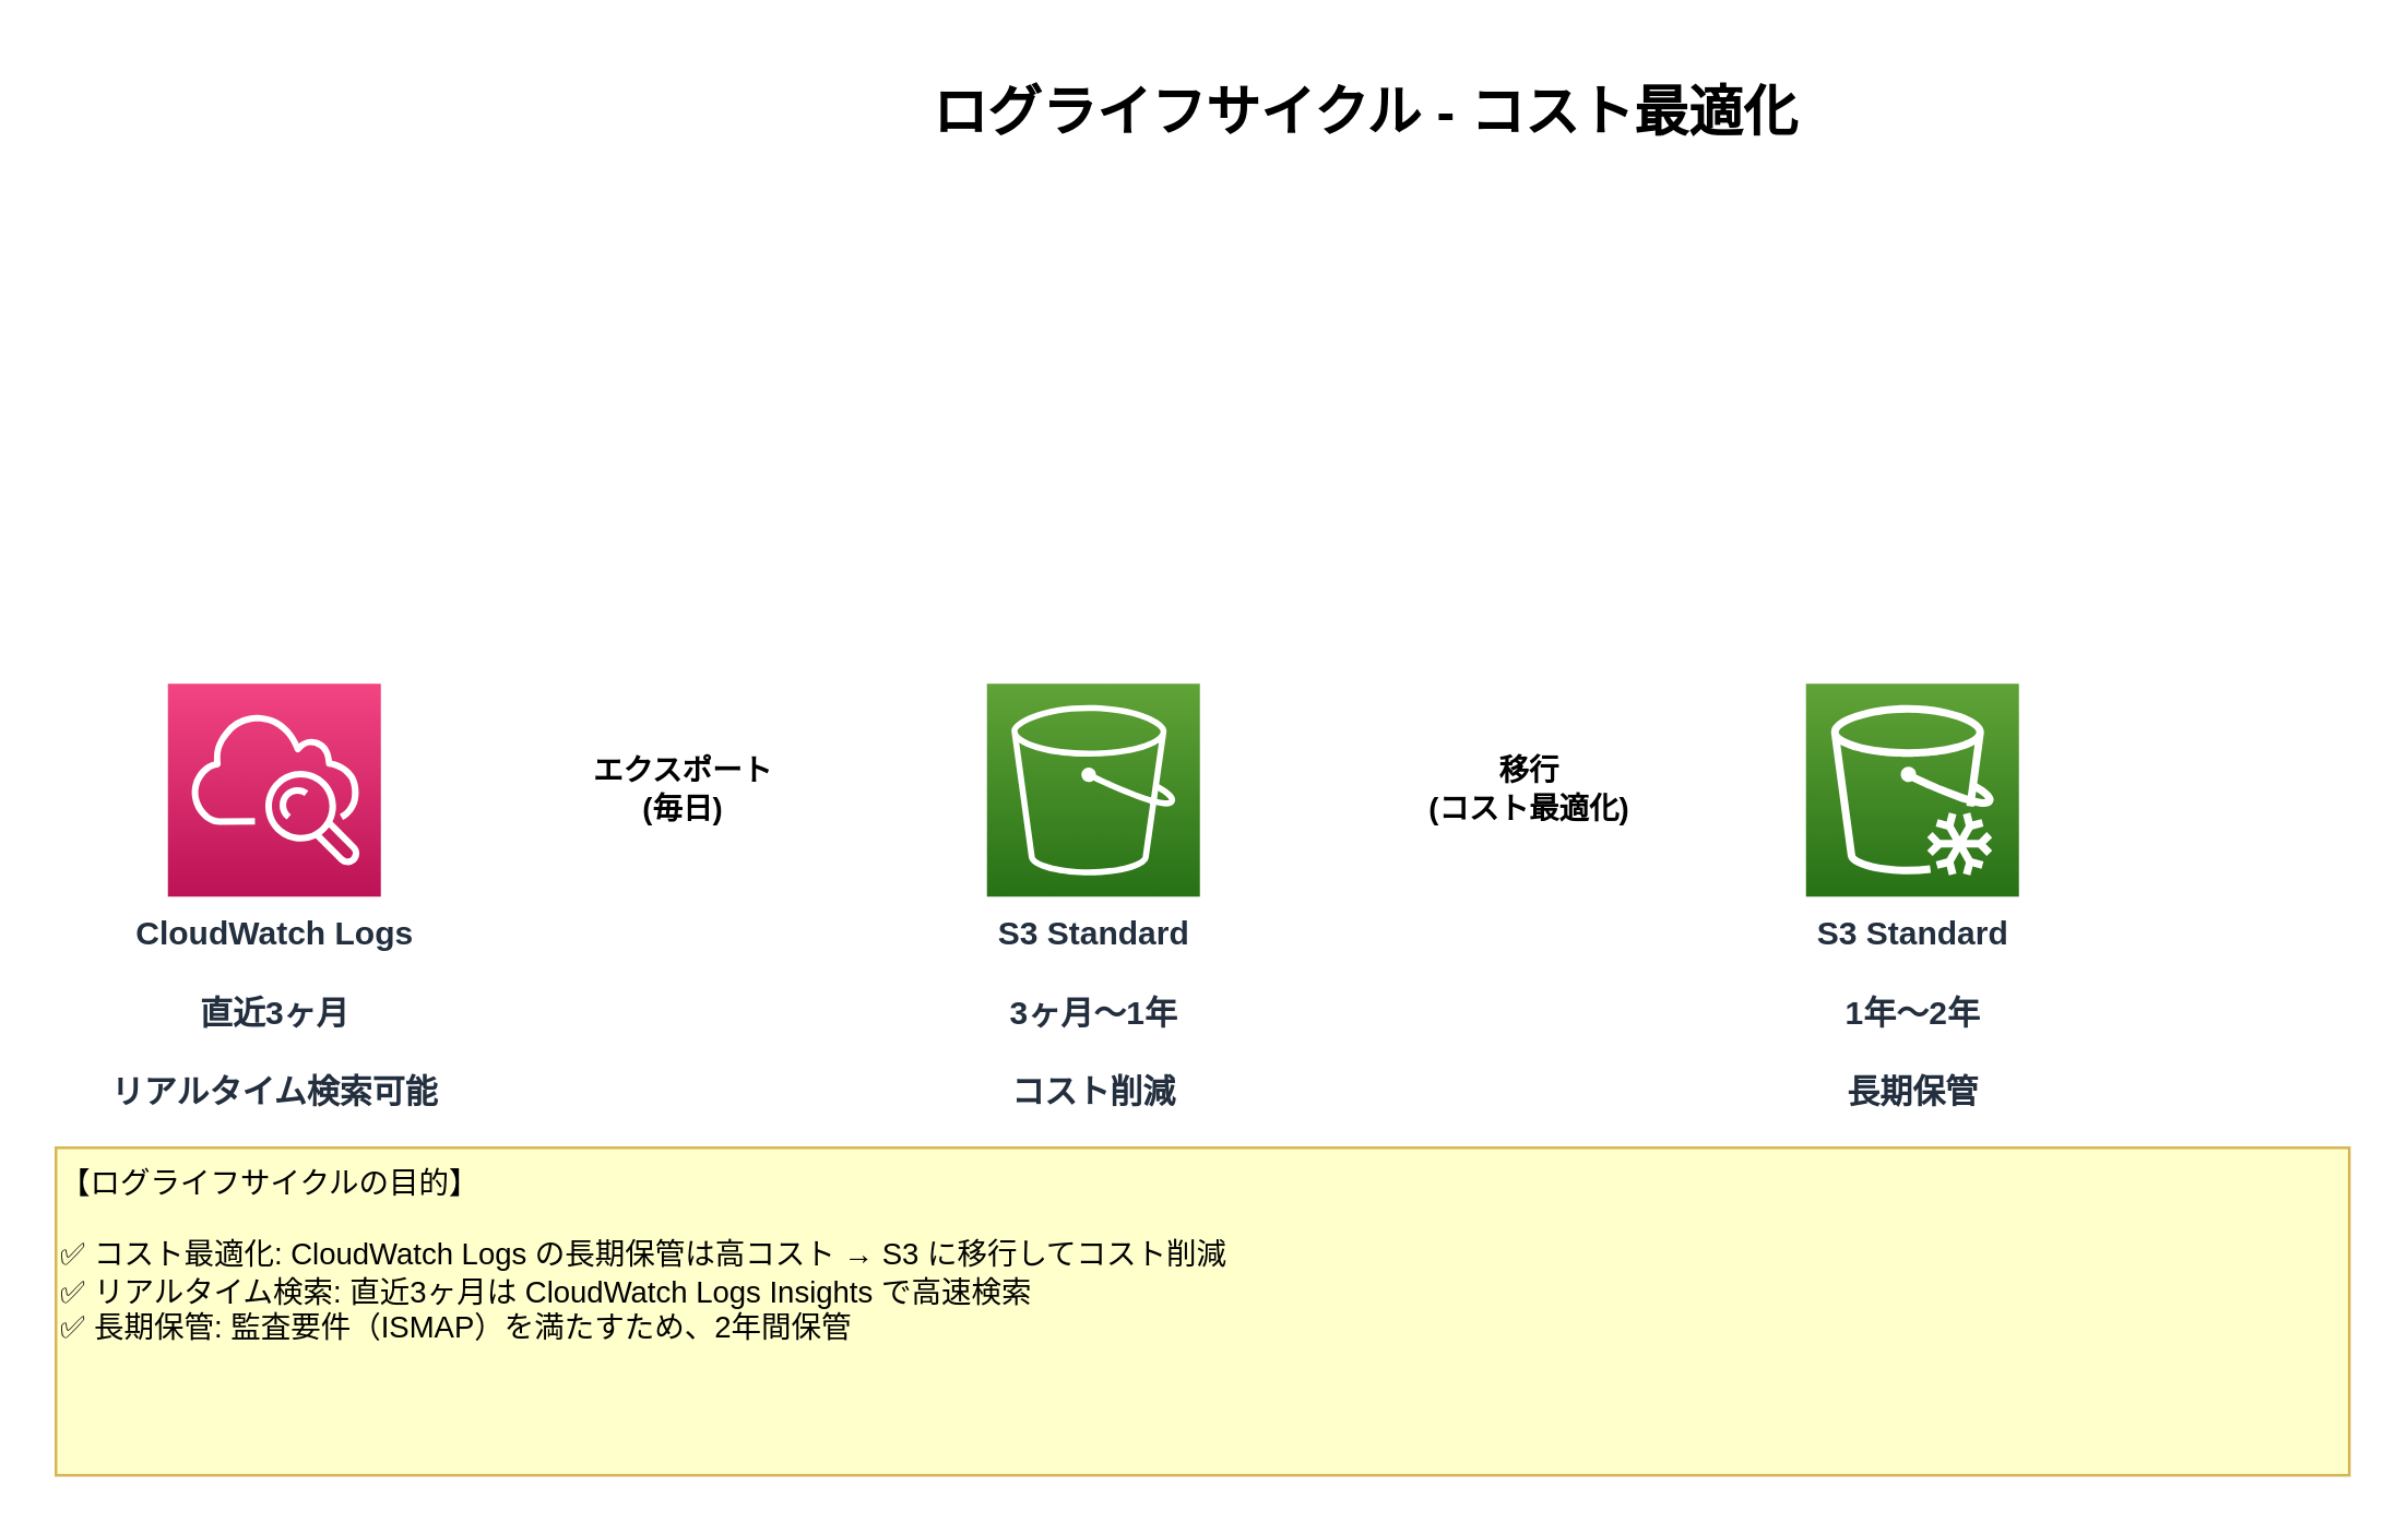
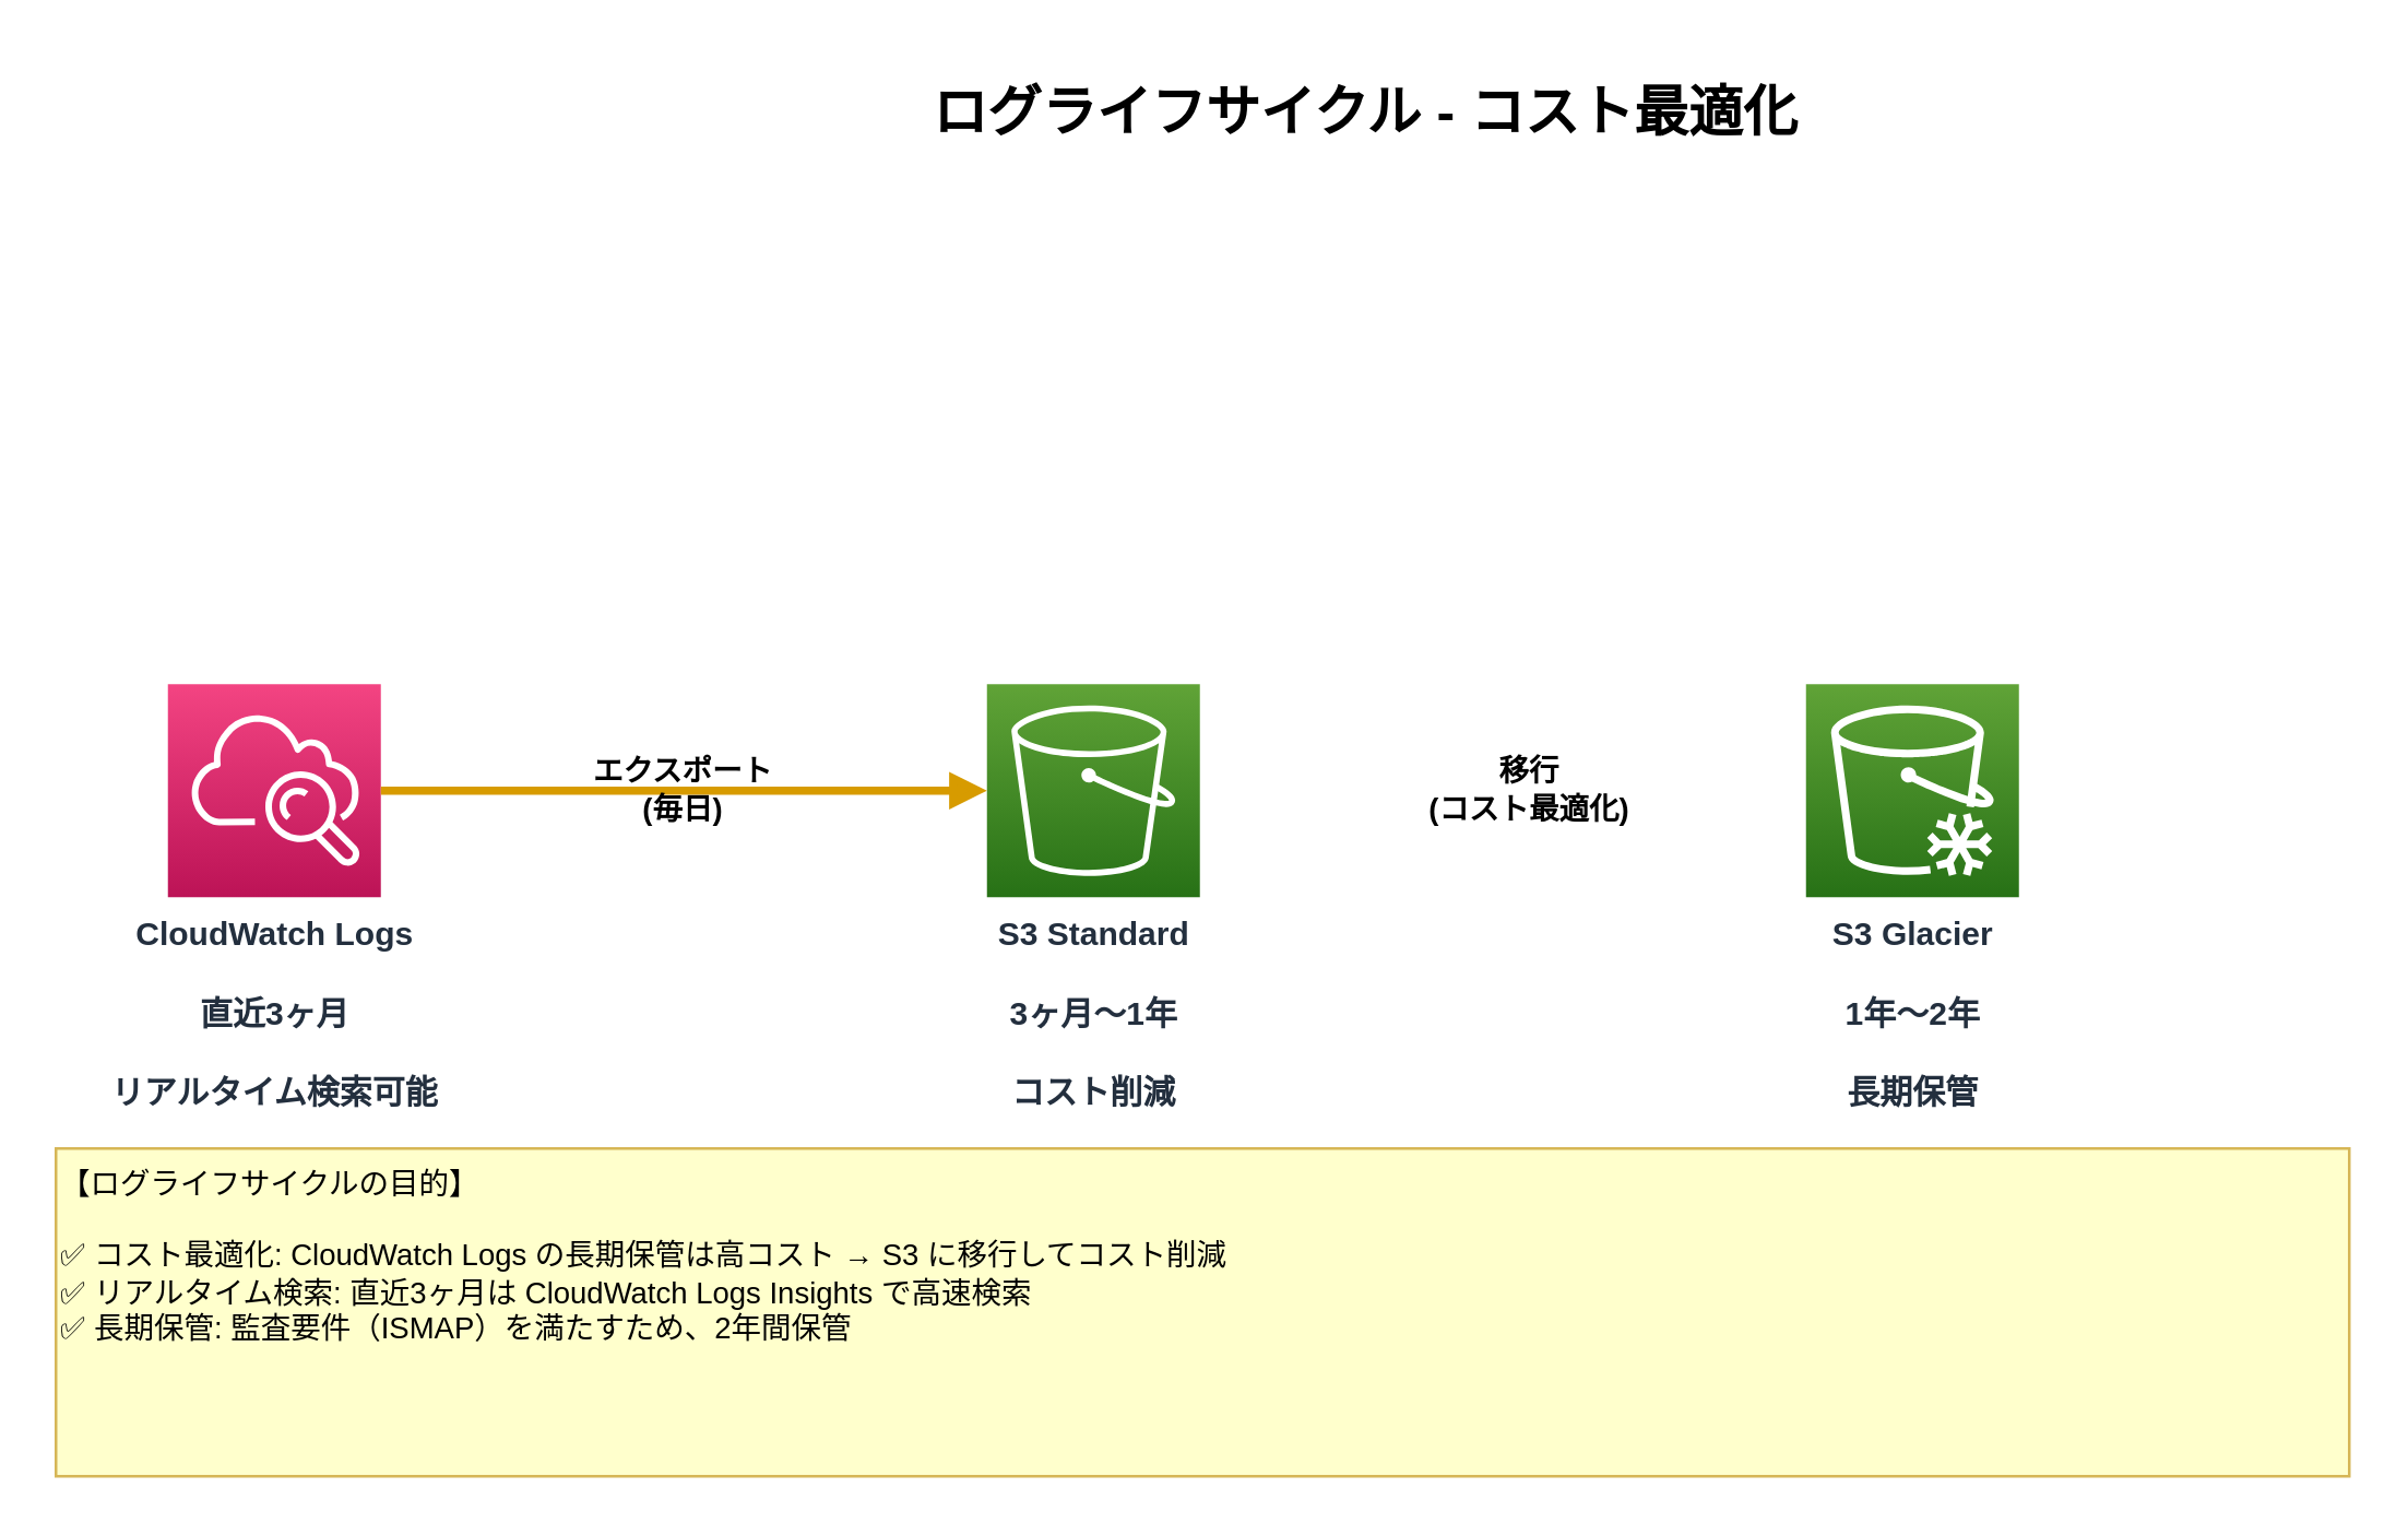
  <mxCell id="0" />
  <mxCell id="1" parent="0" />
  <mxCell id="2" value="ログライフサイクル - コスト最適化" style="text;html=1;strokeColor=none;fillColor=none;align=center;verticalAlign=middle;whiteSpace=wrap;rounded=0;fontSize=20;fontStyle=1" vertex="1" parent="1"><mxGeometry x="200" y="20" width="600" height="40" as="geometry" /></mxCell>
  <mxCell id="3" value="CloudWatch Logs&#10;&#10;直近3ヶ月&#10;&#10;リアルタイム検索可能" style="sketch=0;points=[[0,0,0],[0.25,0,0],[0.5,0,0],[0.75,0,0],[1,0,0],[0,1,0],[0.25,1,0],[0.5,1,0],[0.75,1,0],[1,1,0],[0,0.25,0],[0,0.5,0],[0,0.75,0],[1,0.25,0],[1,0.5,0],[1,0.75,0]];outlineConnect=0;fontColor=#232F3E;gradientColor=#F34482;gradientDirection=north;fillColor=#BC1356;strokeColor=#ffffff;dashed=0;verticalLabelPosition=bottom;verticalAlign=top;align=center;html=1;fontSize=12;fontStyle=1;aspect=fixed;shape=mxgraph.aws4.resourceIcon;resIcon=mxgraph.aws4.cloudwatch;" vertex="1" parent="1"><mxGeometry x="61" y="250" width="78" height="78" as="geometry" /></mxCell>
  <mxCell id="4" value="S3 Standard&#10;&#10;3ヶ月～1年&#10;&#10;コスト削減" style="sketch=0;points=[[0,0,0],[0.25,0,0],[0.5,0,0],[0.75,0,0],[1,0,0],[0,1,0],[0.25,1,0],[0.5,1,0],[0.75,1,0],[1,1,0],[0,0.25,0],[0,0.5,0],[0,0.75,0],[1,0.25,0],[1,0.5,0],[1,0.75,0]];outlineConnect=0;fontColor=#232F3E;gradientColor=#60A337;gradientDirection=north;fillColor=#277116;strokeColor=#ffffff;dashed=0;verticalLabelPosition=bottom;verticalAlign=top;align=center;html=1;fontSize=12;fontStyle=1;aspect=fixed;shape=mxgraph.aws4.resourceIcon;resIcon=mxgraph.aws4.s3;" vertex="1" parent="1"><mxGeometry x="361" y="250" width="78" height="78" as="geometry" /></mxCell>
- <mxCell id="5" value="S3 Standard&#10;&#10;1年～2年&#10;&#10;長期保管" style="sketch=0;points=[[0,0,0],[0.25,0,0],[0.5,0,0],[0.75,0,0],[1,0,0],[0,1,0],[0.25,1,0],[0.5,1,0],[0.75,1,0],[1,1,0],[0,0.25,0],[0,0.5,0],[0,0.75,0],[1,0.25,0],[1,0.5,0],[1,0.75,0]];outlineConnect=0;fontColor=#232F3E;gradientColor=#60A337;gradientDirection=north;fillColor=#277116;strokeColor=#ffffff;dashed=0;verticalLabelPosition=bottom;verticalAlign=top;align=center;html=1;fontSize=12;fontStyle=1;aspect=fixed;shape=mxgraph.aws4.resourceIcon;resIcon=mxgraph.aws4.glacier;" vertex="1" parent="1"><mxGeometry x="661" y="250" width="78" height="78" as="geometry" /></mxCell>
+ <mxCell id="5" value="S3 Glacier&#10;&#10;1年～2年&#10;&#10;長期保管" style="sketch=0;points=[[0,0,0],[0.25,0,0],[0.5,0,0],[0.75,0,0],[1,0,0],[0,1,0],[0.25,1,0],[0.5,1,0],[0.75,1,0],[1,1,0],[0,0.25,0],[0,0.5,0],[0,0.75,0],[1,0.25,0],[1,0.5,0],[1,0.75,0]];outlineConnect=0;fontColor=#232F3E;gradientColor=#60A337;gradientDirection=north;fillColor=#277116;strokeColor=#ffffff;dashed=0;verticalLabelPosition=bottom;verticalAlign=top;align=center;html=1;fontSize=12;fontStyle=1;aspect=fixed;shape=mxgraph.aws4.resourceIcon;resIcon=mxgraph.aws4.glacier;" vertex="1" parent="1"><mxGeometry x="661" y="250" width="78" height="78" as="geometry" /></mxCell>
+ <mxCell id="6" style="edgeStyle=orthogonalEdgeStyle;rounded=0;orthogonalLoop=1;jettySize=auto;html=1;strokeWidth=3;endArrow=block;endFill=1;strokeColor=#d79b00;" edge="1" parent="1" source="3" target="4"><mxGeometry relative="1" as="geometry" /></mxCell>
  <mxCell id="7" value="エクスポート&#10;(毎日)" style="text;html=1;strokeColor=none;fillColor=none;align=center;verticalAlign=middle;whiteSpace=wrap;rounded=0;fontSize=11;fontStyle=1" vertex="1" parent="1"><mxGeometry x="210" y="274" width="80" height="30" as="geometry" /></mxCell>
  <mxCell id="8" value="移行&#10;(コスト最適化)" style="text;html=1;strokeColor=none;fillColor=none;align=center;verticalAlign=middle;whiteSpace=wrap;rounded=0;fontSize=11;fontStyle=1" vertex="1" parent="1"><mxGeometry x="510" y="274" width="100" height="30" as="geometry" /></mxCell>
  <mxCell id="9" value="【ログライフサイクルの目的】&#10;&#10;✅ コスト最適化: CloudWatch Logs の長期保管は高コスト → S3 に移行してコスト削減&#10;✅ リアルタイム検索: 直近3ヶ月は CloudWatch Logs Insights で高速検索&#10;✅ 長期保管: 監査要件（ISMAP）を満たすため、2年間保管" style="rounded=0;whiteSpace=wrap;html=1;fillColor=#ffffcc;strokeColor=#d6b656;align=left;verticalAlign=top;fontSize=11;" vertex="1" parent="1"><mxGeometry x="20" y="420" width="840" height="120" as="geometry" /></mxCell>
